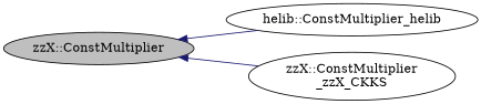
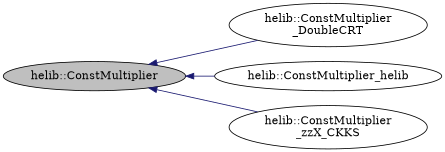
  digraph {
    rankdir=LR
    node [color=black fillcolor=white style=filled]
    edge [color=midnightblue dir=back style=solid]
-   n1 [fillcolor=grey75 fontcolor=black label="zzX::ConstMultiplier"]
+   n1 [fillcolor=grey75 fontcolor=black label="helib::ConstMultiplier"]
+   n2 [label="helib::ConstMultiplier\l_DoubleCRT"]
    n3 [label="helib::ConstMultiplier_helib"]
-   n4 [label="zzX::ConstMultiplier\l_zzX_CKKS"]
+   n4 [label="helib::ConstMultiplier\l_zzX_CKKS"]
+   n1 -> n2
    n1 -> n3
    n1 -> n4
  }
